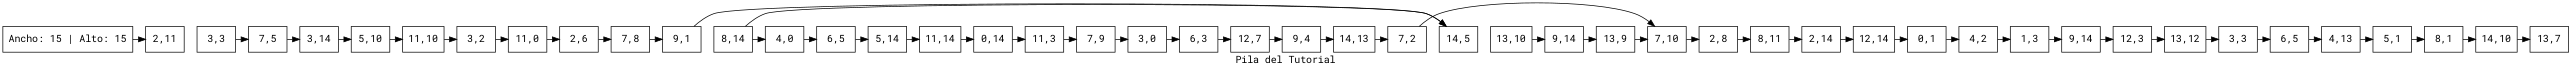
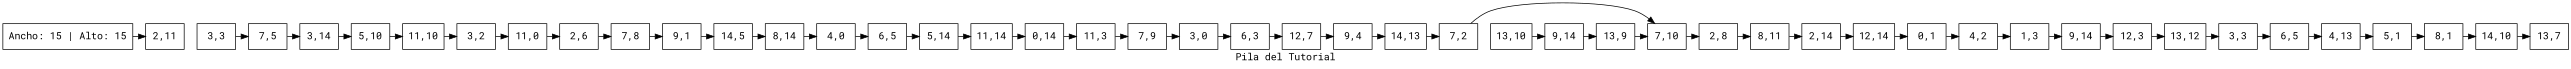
  digraph {
    fontname="Roboto Mono"
    label="Pila del Tutorial"
    node [fontname="Roboto Mono" shape=box]
    edge [fontname="Roboto Mono"]
    n1 [label="Ancho: 15 | Alto: 15"]
    n2 [label="2,11"]
    n3 [label="3,3"]
    n4 [label="7,5"]
    n5 [label="3,14"]
    n6 [label="5,10"]
    n7 [label="11,10"]
    n8 [label="3,2"]
    n9 [label="11,0"]
    n10 [label="2,6"]
    n11 [label="7,8"]
    n12 [label="9,1"]
    n13 [label="14,5"]
    n14 [label="8,14"]
    n15 [label="4,0"]
    n16 [label="6,5"]
    n17 [label="5,14"]
    n18 [label="11,14"]
    n19 [label="0,14"]
    n20 [label="11,3"]
    n21 [label="7,9"]
    n22 [label="3,0"]
    n23 [label="6,3"]
    n24 [label="12,7"]
    n25 [label="9,4"]
    n26 [label="14,13"]
    n27 [label="7,2"]
    n28 [label="13,10"]
    n29 [label="9,14"]
    n30 [label="13,9"]
    n31 [label="7,10"]
    n32 [label="2,8"]
    n33 [label="8,11"]
    n34 [label="2,14"]
    n35 [label="12,14"]
    n36 [label="0,1"]
    n37 [label="4,2"]
    n38 [label="1,3"]
    n39 [label="9,14"]
    n40 [label="12,3"]
    n41 [label="13,12"]
    n42 [label="3,3"]
    n43 [label="6,5"]
    n44 [label="4,13"]
    n45 [label="5,1"]
    n46 [label="8,1"]
    n47 [label="14,10"]
    n48 [label="13,7"]
    subgraph sub_1 {
      rank=same
      n1
      n2
      n3
      n4
      n5
      n6
      n7
      n8
      n9
      n10
      n11
      n12
      n13
      n14
      n15
      n16
      n17
      n18
      n19
      n20
      n21
      n22
      n23
      n24
      n25
      n26
      n27
      n28
      n29
      n30
      n31
      n32
      n33
      n34
      n35
      n36
      n37
      n38
      n39
      n40
      n41
      n42
      n43
      n44
      n45
      n46
      n47
      n48
    }
    n1 -> n2
    n3 -> n4
    n4 -> n5
    n5 -> n6
    n6 -> n7
    n7 -> n8
    n8 -> n9
    n9 -> n10
    n10 -> n11
    n11 -> n12
    n12 -> n13
-   n14 -> n13
+   n13 -> n14
    n14 -> n15
    n15 -> n16
    n16 -> n17
    n17 -> n18
    n18 -> n19
    n19 -> n20
    n20 -> n21
    n21 -> n22
    n22 -> n23
    n23 -> n24
    n24 -> n25
    n25 -> n26
    n26 -> n27
    n27 -> n31
    n28 -> n29
    n29 -> n30
    n30 -> n31
    n31 -> n32
    n32 -> n33
    n33 -> n34
    n34 -> n35
    n35 -> n36
    n36 -> n37
    n37 -> n38
    n38 -> n39
    n39 -> n40
    n40 -> n41
    n41 -> n42
    n42 -> n43
    n43 -> n44
    n44 -> n45
    n45 -> n46
    n46 -> n47
    n47 -> n48
  }
